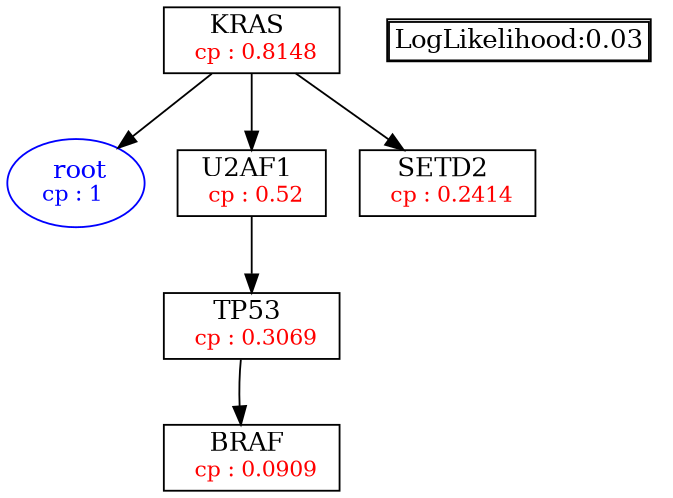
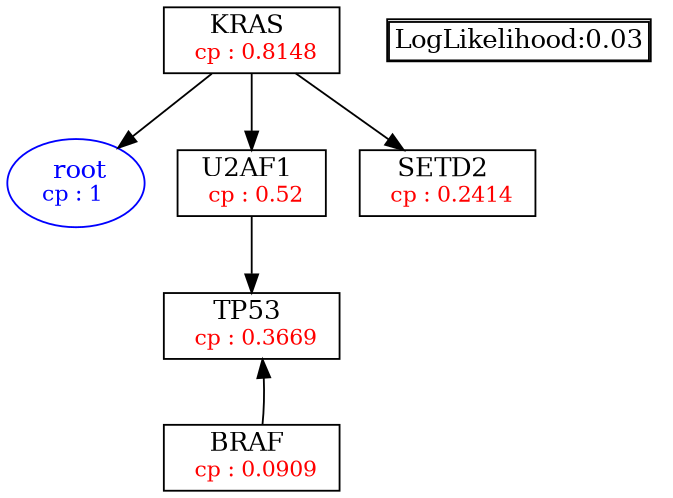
  digraph {
    fontsize=10
    node [shape=box]
    n1 [color=Blue label=<<font color='Blue'> root</font><br/><font color='Blue' POINT-SIZE='12'>cp : 1 </font>> shape=oval]
    n2 [label=<KRAS <br/> <font color='Red' POINT-SIZE='12'> cp : 0.8148 </font>>]
    n3 [label=<U2AF1 <br/> <font color='Red' POINT-SIZE='12'> cp : 0.52 </font>>]
    n4 [label=<SETD2 <br/> <font color='Red' POINT-SIZE='12'> cp : 0.2414 </font>>]
-   n5 [label=<TP53 <br/> <font color='Red' POINT-SIZE='12'> cp : 0.3069 </font>>]
+   n5 [label=<TP53 <br/> <font color='Red' POINT-SIZE='12'> cp : 0.3669 </font>>]
    n6 [label=<BRAF <br/> <font color='Red' POINT-SIZE='12'> cp : 0.0909 </font>>]
    n7 [label=<<TABLE BORDER="1" CELLBORDER="1" CELLSPACING="0" >     <TR><TD ALIGN="LEFT">LogLikelihood:0.03</TD></TR>     </TABLE>> shape=plaintext]
    n2 -> n1
    n2 -> n3
    n2 -> n4
    n3 -> n5
-   n5 -> n6
+   n6 -> n5
  }
